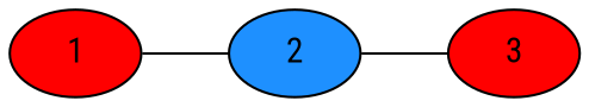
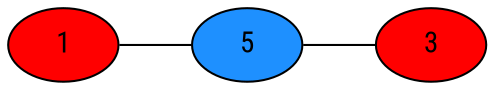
  graph {
    rankdir=LR
    fontname="Roboto Condensed"
    node [fillcolor=red style=filled fontname="Roboto Condensed"]
    edge [fontname="Roboto Condensed"]
    1
-   2 [fillcolor=dodgerblue1]
+   2 [fillcolor=dodgerblue1 label=5]
    3
    1 -- 2
    2 -- 3
  }
